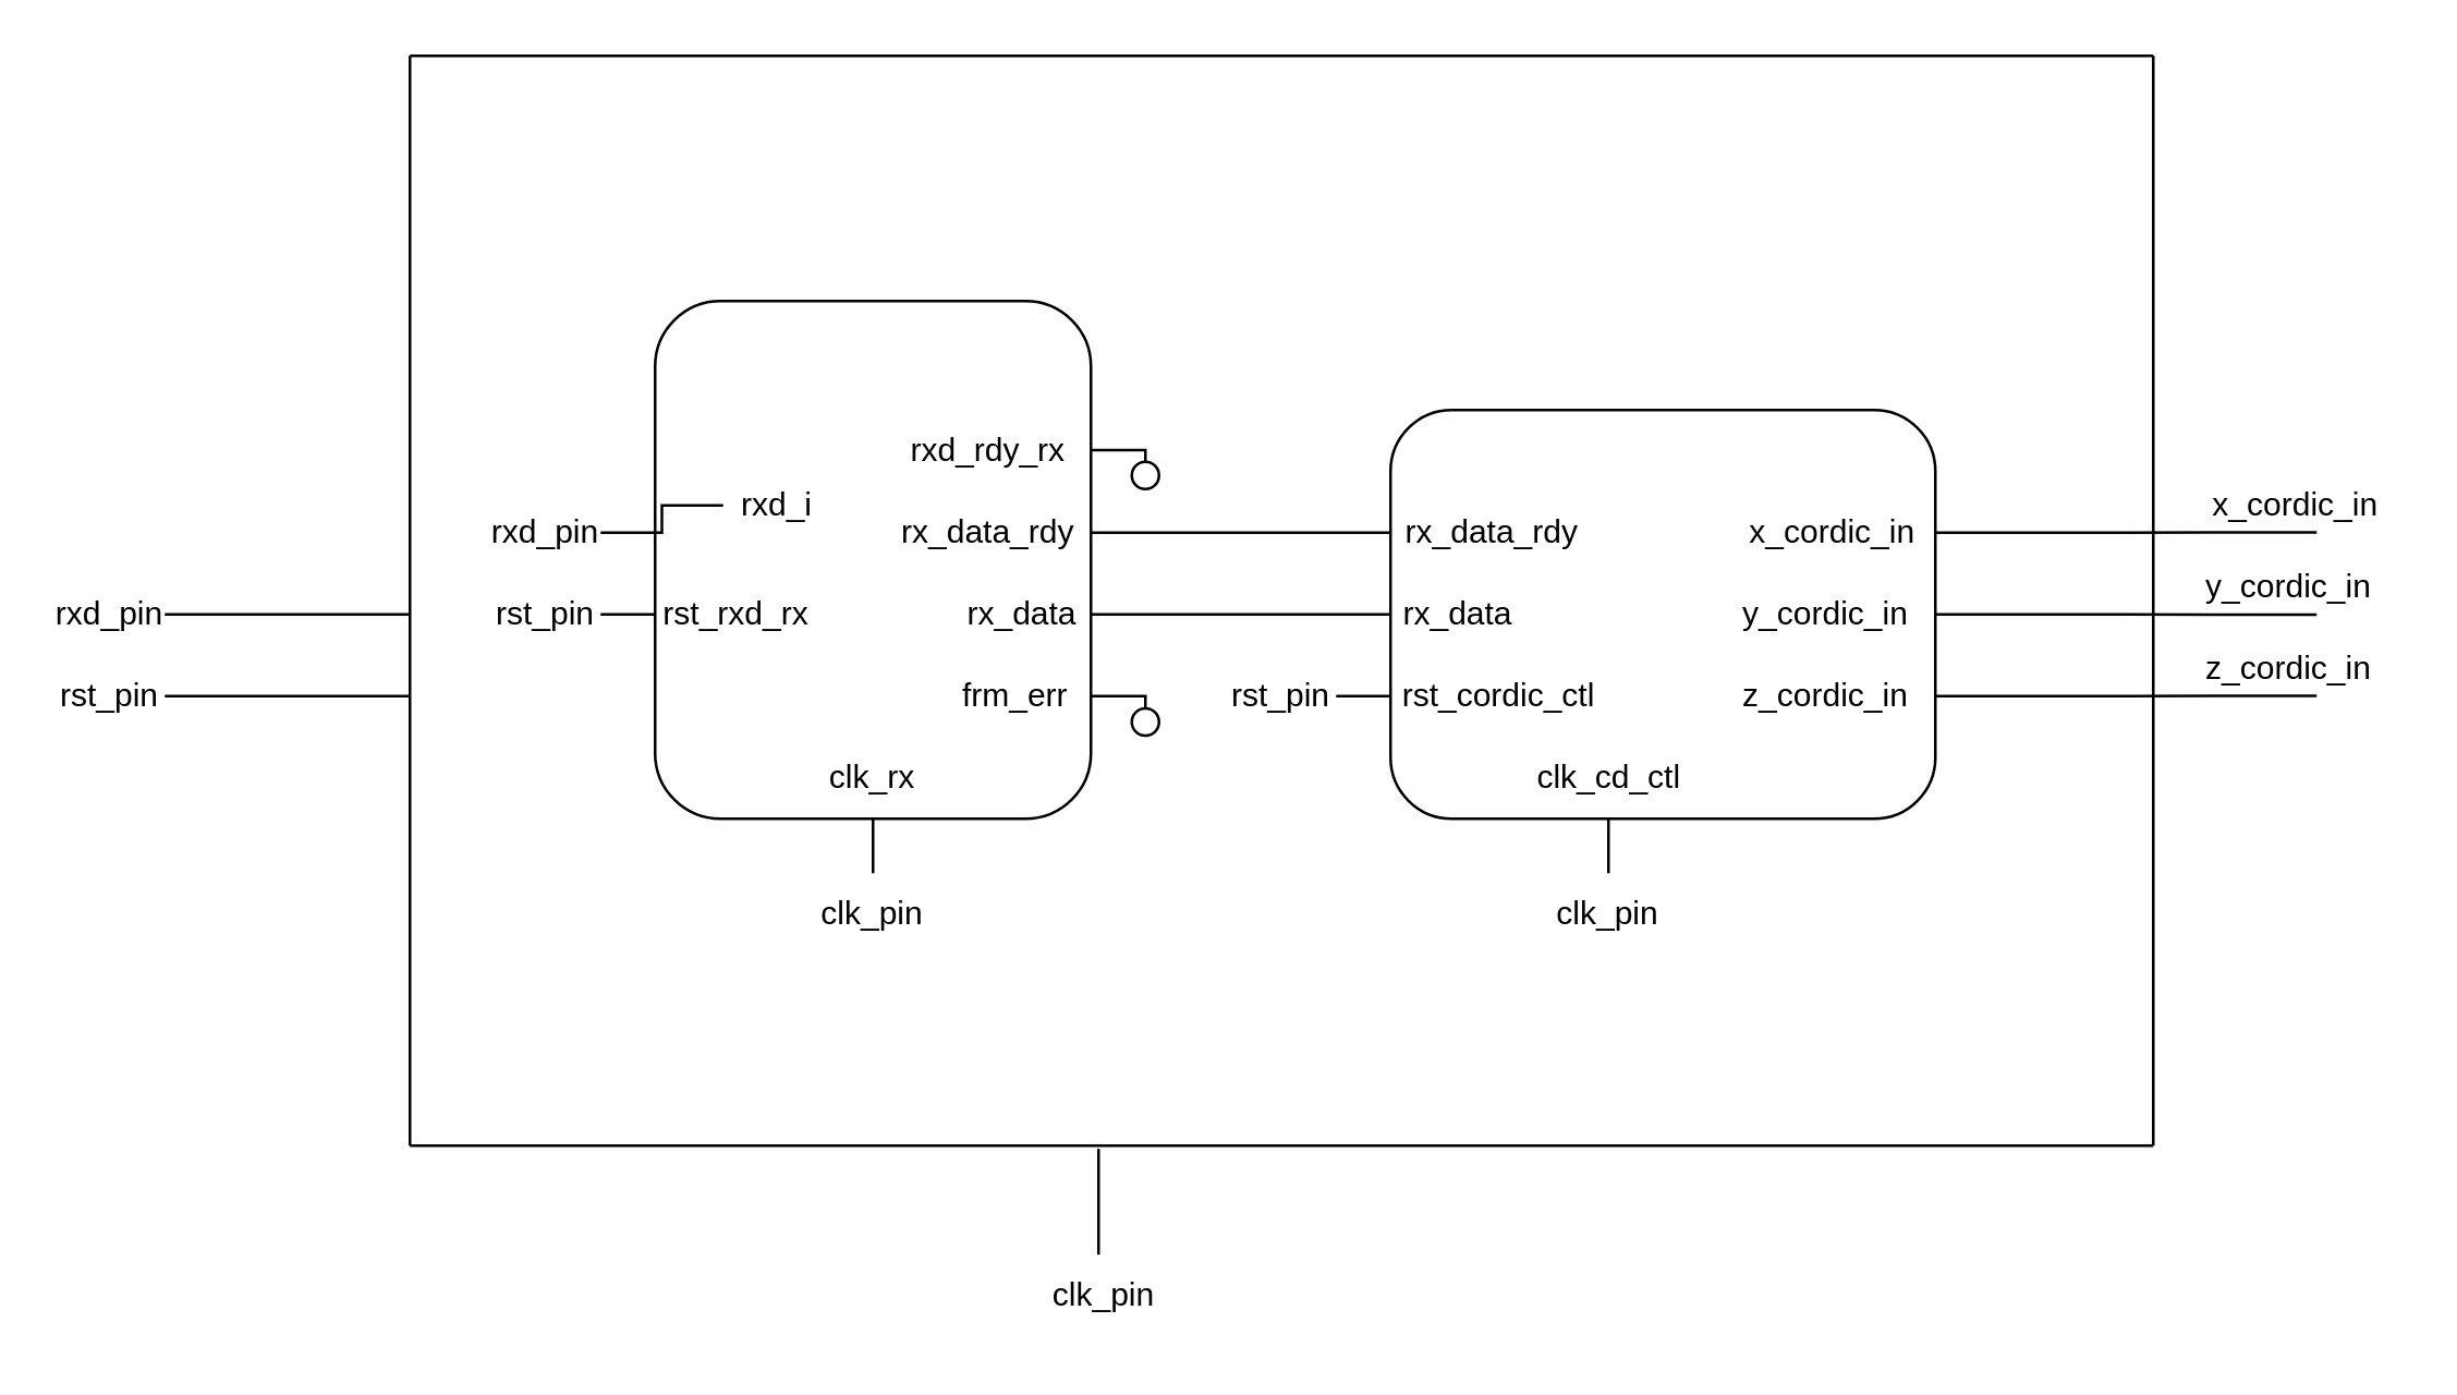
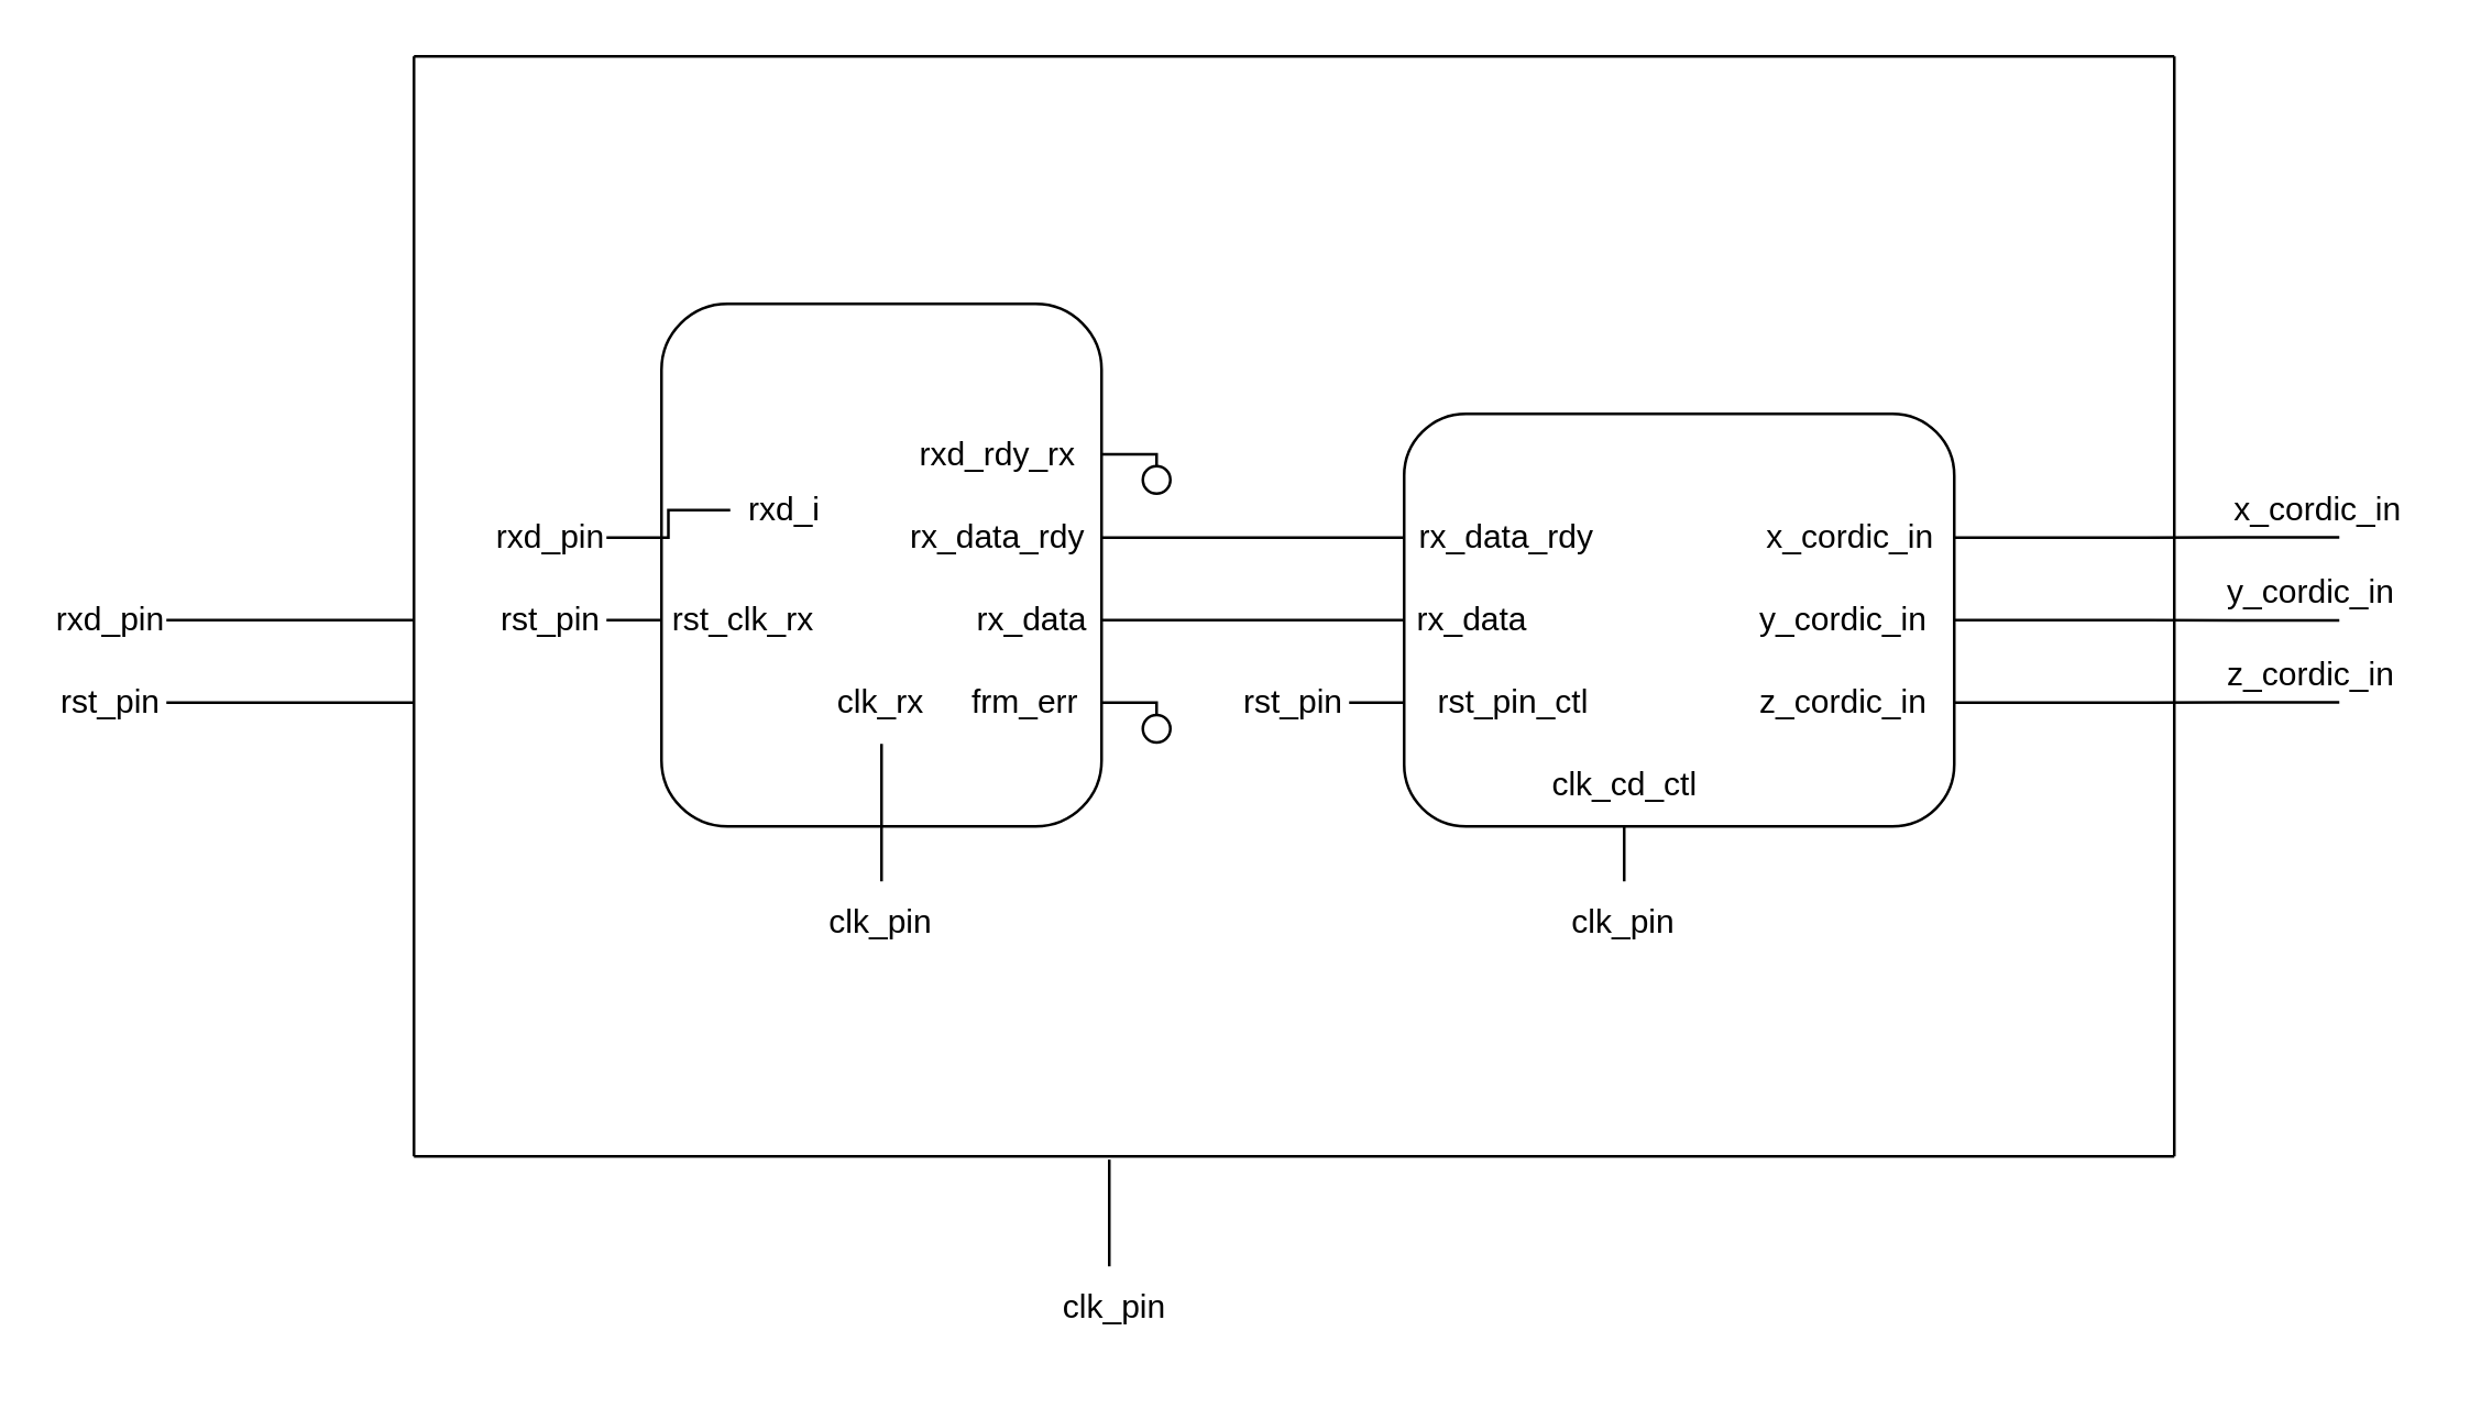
  <mxCell id="0" />
  <mxCell id="1" parent="0" />
  <mxCell id="2" value="" style="rounded=1;whiteSpace=wrap;html=1;fillColor=default;" parent="1" vertex="1"><mxGeometry x="240" y="110" width="160" height="190" as="geometry" /></mxCell>
  <mxCell id="3" value="" style="rounded=1;whiteSpace=wrap;html=1;" parent="1" vertex="1"><mxGeometry x="510" y="150" width="200" height="150" as="geometry" /></mxCell>
- <mxCell id="4" value="clk_rx" style="text;html=1;align=center;verticalAlign=middle;whiteSpace=wrap;rounded=0;" parent="1" vertex="1"><mxGeometry x="310" y="270" width="20" height="30" as="geometry" /></mxCell>
+ <mxCell id="4" value="clk_rx" style="text;html=1;align=center;verticalAlign=middle;whiteSpace=wrap;rounded=0;" parent="1" vertex="1"><mxGeometry x="310" y="240" width="20" height="30" as="geometry" /></mxCell>
  <mxCell id="5" value="clk_cd_ctl" style="text;html=1;align=center;verticalAlign=middle;whiteSpace=wrap;rounded=0;" parent="1" vertex="1"><mxGeometry x="562.5" y="270" width="55" height="30" as="geometry" /></mxCell>
  <mxCell id="6" style="edgeStyle=orthogonalEdgeStyle;rounded=0;orthogonalLoop=1;jettySize=auto;html=1;entryX=0.5;entryY=1;entryDx=0;entryDy=0;endArrow=none;endFill=0;" parent="1" source="7" target="4" edge="1"><mxGeometry relative="1" as="geometry" /></mxCell>
  <mxCell id="7" value="clk_pin" style="text;html=1;align=center;verticalAlign=middle;whiteSpace=wrap;rounded=0;" parent="1" vertex="1"><mxGeometry x="300" y="320" width="40" height="30" as="geometry" /></mxCell>
  <mxCell id="8" style="edgeStyle=orthogonalEdgeStyle;rounded=0;orthogonalLoop=1;jettySize=auto;html=1;entryX=0.5;entryY=1;entryDx=0;entryDy=0;endArrow=none;endFill=0;" parent="1" source="9" target="5" edge="1"><mxGeometry relative="1" as="geometry" /></mxCell>
  <mxCell id="9" value="clk_pin" style="text;html=1;align=center;verticalAlign=middle;whiteSpace=wrap;rounded=0;" parent="1" vertex="1"><mxGeometry x="570" y="320" width="40" height="30" as="geometry" /></mxCell>
- <mxCell id="10" value="rst_rxd_rx" style="text;html=1;align=center;verticalAlign=middle;whiteSpace=wrap;rounded=0;" parent="1" vertex="1"><mxGeometry x="240" y="210" width="60" height="30" as="geometry" /></mxCell>
- <mxCell id="11" value="rst_cordic_ctl" style="text;html=1;align=center;verticalAlign=middle;whiteSpace=wrap;rounded=0;" parent="1" vertex="1"><mxGeometry x="510" y="240" width="80" height="30" as="geometry" /></mxCell>
+ <mxCell id="10" value="rst_clk_rx" style="text;html=1;align=center;verticalAlign=middle;whiteSpace=wrap;rounded=0;" parent="1" vertex="1"><mxGeometry x="240" y="210" width="60" height="30" as="geometry" /></mxCell>
+ <mxCell id="11" value="rst_pin_ctl" style="text;html=1;align=center;verticalAlign=middle;whiteSpace=wrap;rounded=0;" parent="1" vertex="1"><mxGeometry x="510" y="240" width="80" height="30" as="geometry" /></mxCell>
  <mxCell id="12" style="edgeStyle=orthogonalEdgeStyle;rounded=0;orthogonalLoop=1;jettySize=auto;html=1;exitX=1;exitY=0.5;exitDx=0;exitDy=0;entryX=0;entryY=0.5;entryDx=0;entryDy=0;endArrow=none;endFill=0;" parent="1" source="13" target="10" edge="1"><mxGeometry relative="1" as="geometry" /></mxCell>
  <mxCell id="13" value="rst_pin" style="text;html=1;align=center;verticalAlign=middle;whiteSpace=wrap;rounded=0;" parent="1" vertex="1"><mxGeometry x="180" y="210" width="40" height="30" as="geometry" /></mxCell>
  <mxCell id="14" value="rxd_i" style="text;html=1;align=center;verticalAlign=middle;whiteSpace=wrap;rounded=0;" parent="1" vertex="1"><mxGeometry x="265" y="170" width="40" height="30" as="geometry" /></mxCell>
  <mxCell id="15" style="edgeStyle=orthogonalEdgeStyle;rounded=0;orthogonalLoop=1;jettySize=auto;html=1;entryX=0;entryY=0.5;entryDx=0;entryDy=0;endArrow=none;endFill=0;" parent="1" source="16" target="14" edge="1"><mxGeometry relative="1" as="geometry" /></mxCell>
  <mxCell id="16" value="rxd_pin" style="text;html=1;align=center;verticalAlign=middle;whiteSpace=wrap;rounded=0;" parent="1" vertex="1"><mxGeometry x="180" y="180" width="40" height="30" as="geometry" /></mxCell>
  <mxCell id="17" style="edgeStyle=orthogonalEdgeStyle;rounded=0;orthogonalLoop=1;jettySize=auto;html=1;exitX=1;exitY=0.5;exitDx=0;exitDy=0;startArrow=none;startFill=0;endArrow=none;endFill=0;" parent="1" source="18" edge="1"><mxGeometry relative="1" as="geometry"><mxPoint y="225" as="targetPoint" x="150" /></mxGeometry></mxCell>
  <mxCell id="18" value="rxd_pin" style="text;html=1;align=center;verticalAlign=middle;whiteSpace=wrap;rounded=0;" parent="1" vertex="1"><mxGeometry x="20" y="210" width="40" height="30" as="geometry" /></mxCell>
  <mxCell id="19" value="rst_pin" style="text;html=1;align=center;verticalAlign=middle;whiteSpace=wrap;rounded=0;" parent="1" vertex="1"><mxGeometry x="20" y="240" width="40" height="30" as="geometry" /></mxCell>
  <mxCell id="20" style="edgeStyle=orthogonalEdgeStyle;rounded=0;orthogonalLoop=1;jettySize=auto;html=1;exitX=1;exitY=0.5;exitDx=0;exitDy=0;endArrow=none;endFill=0;" parent="1" source="19" edge="1"><mxGeometry relative="1" as="geometry"><mxPoint y="255" as="targetPoint" x="150" /></mxGeometry></mxCell>
  <mxCell id="21" value="clk_pin" style="text;html=1;align=center;verticalAlign=middle;whiteSpace=wrap;rounded=0;" parent="1" vertex="1"><mxGeometry x="385" y="460" width="40" height="30" as="geometry" /></mxCell>
  <mxCell id="22" style="edgeStyle=orthogonalEdgeStyle;rounded=0;orthogonalLoop=1;jettySize=auto;html=1;entryX=0.31;entryY=1.003;entryDx=0;entryDy=0;entryPerimeter=0;endArrow=none;endFill=0;" parent="1" source="21" edge="1"><mxGeometry relative="1" as="geometry"><mxPoint x="402.8" y="421.17" as="targetPoint" /><Array as="points"><mxPoint x="403" y="475" /></Array></mxGeometry></mxCell>
  <mxCell id="23" style="edgeStyle=orthogonalEdgeStyle;rounded=0;orthogonalLoop=1;jettySize=auto;html=1;entryX=0;entryY=0.5;entryDx=0;entryDy=0;endArrow=none;endFill=0;" parent="1" source="24" target="31" edge="1"><mxGeometry relative="1" as="geometry" /></mxCell>
  <mxCell id="24" value="rx_data" style="text;html=1;align=center;verticalAlign=middle;whiteSpace=wrap;rounded=0;" parent="1" vertex="1"><mxGeometry x="350" y="210" width="50" height="30" as="geometry" /></mxCell>
  <mxCell id="25" value="rx_data_rdy" style="text;html=1;align=center;verticalAlign=middle;whiteSpace=wrap;rounded=0;" parent="1" vertex="1"><mxGeometry x="325" y="180" width="75" height="30" as="geometry" /></mxCell>
  <mxCell id="26" value="" style="endArrow=none;html=1;rounded=0;" parent="1" edge="1"><mxGeometry width="50" height="50" relative="1" as="geometry"><mxPoint y="420" as="sourcePoint" x="150" /><mxPoint y="20" as="targetPoint" x="150" /></mxGeometry></mxCell>
  <mxCell id="27" value="" style="endArrow=none;html=1;rounded=0;" parent="1" edge="1"><mxGeometry width="50" height="50" relative="1" as="geometry"><mxPoint y="20" as="sourcePoint" x="150" /><mxPoint x="790" y="20" as="targetPoint" /></mxGeometry></mxCell>
  <mxCell id="28" value="" style="endArrow=none;html=1;rounded=0;" parent="1" edge="1"><mxGeometry width="50" height="50" relative="1" as="geometry"><mxPoint y="420" as="sourcePoint" x="150" /><mxPoint x="790" y="420" as="targetPoint" /></mxGeometry></mxCell>
  <mxCell id="29" value="" style="endArrow=none;html=1;rounded=0;" parent="1" edge="1"><mxGeometry width="50" height="50" relative="1" as="geometry"><mxPoint x="790" y="420" as="sourcePoint" /><mxPoint x="790" y="20" as="targetPoint" /></mxGeometry></mxCell>
  <mxCell id="30" value="" style="endArrow=none;html=1;rounded=0;exitX=1;exitY=0.5;exitDx=0;exitDy=0;entryX=0;entryY=0.5;entryDx=0;entryDy=0;" parent="1" source="25" target="32" edge="1"><mxGeometry width="50" height="50" relative="1" as="geometry"><mxPoint x="430" y="210" as="sourcePoint" /><mxPoint x="480" y="160" as="targetPoint" /></mxGeometry></mxCell>
  <mxCell id="31" value="rx_data" style="text;html=1;align=center;verticalAlign=middle;whiteSpace=wrap;rounded=0;" parent="1" vertex="1"><mxGeometry x="510" y="210" width="50" height="30" as="geometry" /></mxCell>
  <mxCell id="32" value="rx_data_rdy" style="text;html=1;align=center;verticalAlign=middle;whiteSpace=wrap;rounded=0;" parent="1" vertex="1"><mxGeometry x="510" y="180" width="75" height="30" as="geometry" /></mxCell>
  <mxCell id="33" style="edgeStyle=orthogonalEdgeStyle;rounded=0;orthogonalLoop=1;jettySize=auto;html=1;exitX=1;exitY=0.5;exitDx=0;exitDy=0;entryX=0;entryY=0.5;entryDx=0;entryDy=0;endArrow=none;endFill=0;" parent="1" source="34" edge="1"><mxGeometry relative="1" as="geometry"><mxPoint x="510" y="255" as="targetPoint" /></mxGeometry></mxCell>
  <mxCell id="34" value="rst_pin" style="text;html=1;align=center;verticalAlign=middle;whiteSpace=wrap;rounded=0;" parent="1" vertex="1"><mxGeometry x="450" y="240" width="40" height="30" as="geometry" /></mxCell>
  <mxCell id="35" style="edgeStyle=orthogonalEdgeStyle;rounded=0;orthogonalLoop=1;jettySize=auto;html=1;endArrow=circle;endFill=0;endSize=4;" parent="1" edge="1"><mxGeometry relative="1" as="geometry"><mxPoint x="420" y="180" as="targetPoint" /><mxPoint x="400" y="164.7" as="sourcePoint" /></mxGeometry></mxCell>
  <mxCell id="36" value="rxd_rdy_rx" style="text;html=1;align=center;verticalAlign=middle;whiteSpace=wrap;rounded=0;" parent="1" vertex="1"><mxGeometry x="325" y="150" width="75" height="30" as="geometry" /></mxCell>
  <mxCell id="37" style="edgeStyle=orthogonalEdgeStyle;rounded=0;orthogonalLoop=1;jettySize=auto;html=1;endArrow=circle;endFill=0;endSize=4;" parent="1" source="38" edge="1"><mxGeometry relative="1" as="geometry"><mxPoint x="420" y="270" as="targetPoint" /></mxGeometry></mxCell>
  <mxCell id="38" value="frm_err" style="text;html=1;align=center;verticalAlign=middle;whiteSpace=wrap;rounded=0;" parent="1" vertex="1"><mxGeometry x="345" y="240" width="55" height="30" as="geometry" /></mxCell>
  <mxCell id="39" style="edgeStyle=orthogonalEdgeStyle;rounded=0;orthogonalLoop=1;jettySize=auto;html=1;exitX=1;exitY=0.5;exitDx=0;exitDy=0;endArrow=none;endFill=0;" edge="1" parent="1" source="40"><mxGeometry relative="1" as="geometry"><mxPoint x="850" y="254.857" as="targetPoint" /></mxGeometry></mxCell>
  <mxCell id="40" value="z_cordic_in" style="text;html=1;align=center;verticalAlign=middle;whiteSpace=wrap;rounded=0;" vertex="1" parent="1"><mxGeometry x="630" y="240" width="80" height="30" as="geometry" /></mxCell>
  <mxCell id="41" style="edgeStyle=orthogonalEdgeStyle;rounded=0;orthogonalLoop=1;jettySize=auto;html=1;exitX=1;exitY=0.5;exitDx=0;exitDy=0;endArrow=none;endFill=0;" edge="1" parent="1" source="42"><mxGeometry relative="1" as="geometry"><mxPoint x="850" y="225.143" as="targetPoint" /></mxGeometry></mxCell>
  <mxCell id="42" value="y_cordic_in" style="text;html=1;align=center;verticalAlign=middle;whiteSpace=wrap;rounded=0;" vertex="1" parent="1"><mxGeometry x="630" y="210" width="80" height="30" as="geometry" /></mxCell>
  <mxCell id="43" style="edgeStyle=orthogonalEdgeStyle;rounded=0;orthogonalLoop=1;jettySize=auto;html=1;exitX=1;exitY=0.5;exitDx=0;exitDy=0;endArrow=none;endFill=0;" edge="1" parent="1" source="44"><mxGeometry relative="1" as="geometry"><mxPoint x="850" y="194.857" as="targetPoint" /></mxGeometry></mxCell>
  <mxCell id="44" value="x_cordic_in" style="text;html=1;align=center;verticalAlign=middle;whiteSpace=wrap;rounded=0;" vertex="1" parent="1"><mxGeometry x="635" y="180" width="75" height="30" as="geometry" /></mxCell>
  <mxCell id="45" value="z_cordic_in" style="text;html=1;align=center;verticalAlign=middle;whiteSpace=wrap;rounded=0;" vertex="1" parent="1"><mxGeometry x="800" y="230" width="80" height="30" as="geometry" /></mxCell>
  <mxCell id="46" value="y_cordic_in" style="text;html=1;align=center;verticalAlign=middle;whiteSpace=wrap;rounded=0;" vertex="1" parent="1"><mxGeometry x="800" y="200" width="80" height="30" as="geometry" /></mxCell>
  <mxCell id="47" value="x_cordic_in" style="text;html=1;align=center;verticalAlign=middle;whiteSpace=wrap;rounded=0;" vertex="1" parent="1"><mxGeometry x="805" y="170" width="75" height="30" as="geometry" /></mxCell>
